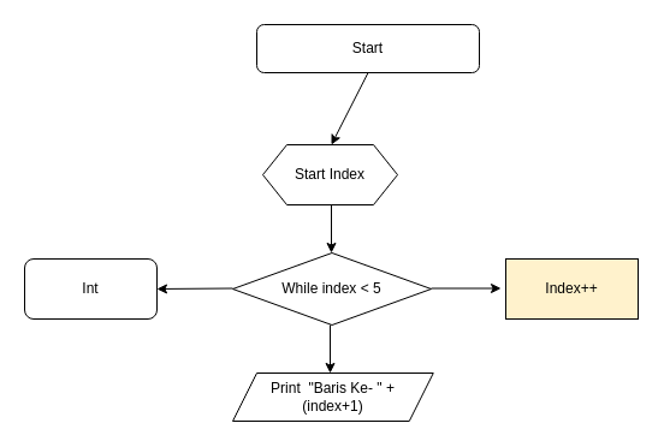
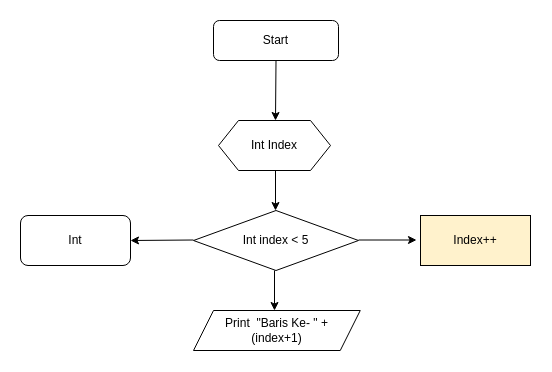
  <mxCell id="0" />
  <mxCell id="1" parent="0" />
- <mxCell id="2" value="Start" style="rounded=1;whiteSpace=wrap;html=1;" parent="1" vertex="1"><mxGeometry x="213" y="20" width="185" height="40" as="geometry" /></mxCell>
+ <mxCell id="2" value="Start" style="rounded=1;whiteSpace=wrap;html=1;" parent="1" vertex="1"><mxGeometry x="213" y="20" width="125" height="40" as="geometry" /></mxCell>
  <mxCell id="3" value="" style="endArrow=classic;html=1;exitX=0.5;exitY=1;exitDx=0;exitDy=0;entryX=0.5;entryY=0;entryDx=0;entryDy=0;" parent="1" source="2" edge="1"><mxGeometry width="50" height="50" relative="1" as="geometry"><mxPoint x="260" y="160" as="sourcePoint" /><mxPoint x="275" y="120" as="targetPoint" /></mxGeometry></mxCell>
  <mxCell id="4" value="" style="endArrow=classic;html=1;exitX=0.5;exitY=1;exitDx=0;exitDy=0;" parent="1" edge="1"><mxGeometry width="50" height="50" relative="1" as="geometry"><mxPoint x="275" y="170" as="sourcePoint" /><mxPoint x="275" y="210" as="targetPoint" /></mxGeometry></mxCell>
- <mxCell id="5" value="While index &amp;lt; 5" style="rhombus;whiteSpace=wrap;html=1;" parent="1" vertex="1"><mxGeometry x="193" y="210" width="165" height="60" as="geometry" /></mxCell>
+ <mxCell id="5" value="Int index &amp;lt; 5" style="rhombus;whiteSpace=wrap;html=1;" parent="1" vertex="1"><mxGeometry x="193" y="210" width="165" height="60" as="geometry" /></mxCell>
  <mxCell id="6" value="" style="endArrow=classic;html=1;exitX=0.5;exitY=1;exitDx=0;exitDy=0;" parent="1" edge="1"><mxGeometry width="50" height="50" relative="1" as="geometry"><mxPoint x="274" y="270" as="sourcePoint" /><mxPoint x="274" y="310" as="targetPoint" /></mxGeometry></mxCell>
  <mxCell id="7" value="Print&amp;nbsp; &quot;Baris Ke- &quot; +&lt;br&gt;(index+1)" style="shape=parallelogram;perimeter=parallelogramPerimeter;whiteSpace=wrap;html=1;fixedSize=1;" parent="1" vertex="1"><mxGeometry x="193" y="310" width="166.75" height="40" as="geometry" /></mxCell>
  <mxCell id="8" value="" style="endArrow=classic;html=1;exitX=0.5;exitY=1;exitDx=0;exitDy=0;" parent="1" edge="1"><mxGeometry width="50" height="50" relative="1" as="geometry"><mxPoint x="358" y="239.5" as="sourcePoint" /><mxPoint x="416" y="239.5" as="targetPoint" /><Array as="points" /></mxGeometry></mxCell>
  <mxCell id="9" value="Index++" style="rounded=0;whiteSpace=wrap;html=1;fillColor=#fff2cc;" parent="1" vertex="1"><mxGeometry x="420" y="215" width="110" height="50" as="geometry" /></mxCell>
  <mxCell id="10" value="" style="endArrow=classic;html=1;exitX=0.5;exitY=1;exitDx=0;exitDy=0;" parent="1" edge="1"><mxGeometry width="50" height="50" relative="1" as="geometry"><mxPoint x="193" y="239.5" as="sourcePoint" /><mxPoint x="130" y="240" as="targetPoint" /></mxGeometry></mxCell>
  <mxCell id="11" value="Int" style="rounded=1;whiteSpace=wrap;html=1;" parent="1" vertex="1"><mxGeometry x="20" y="215" width="110" height="50" as="geometry" /></mxCell>
- <mxCell id="12" value="Start Index" style="shape=hexagon;perimeter=hexagonPerimeter2;whiteSpace=wrap;html=1;fixedSize=1;" vertex="1" parent="1"><mxGeometry x="218" y="120" width="112" height="50" as="geometry" /></mxCell>
+ <mxCell id="12" value="Int Index" style="shape=hexagon;perimeter=hexagonPerimeter2;whiteSpace=wrap;html=1;fixedSize=1;" vertex="1" parent="1"><mxGeometry x="218" y="120" width="112" height="50" as="geometry" /></mxCell>
